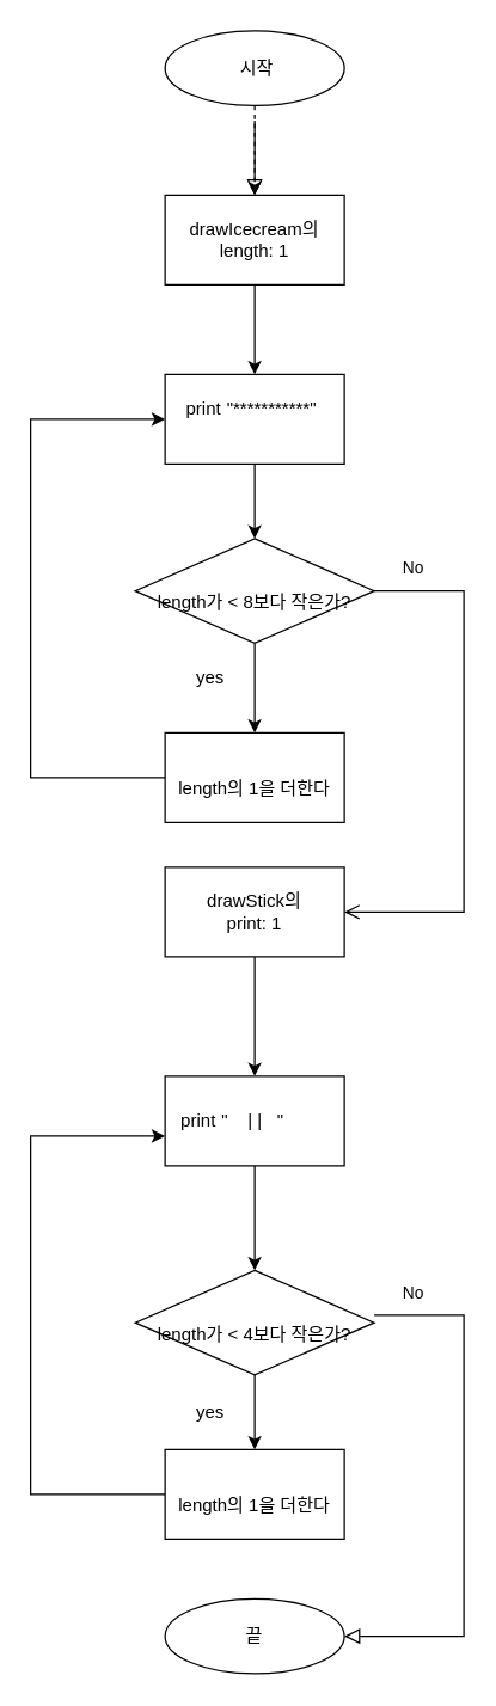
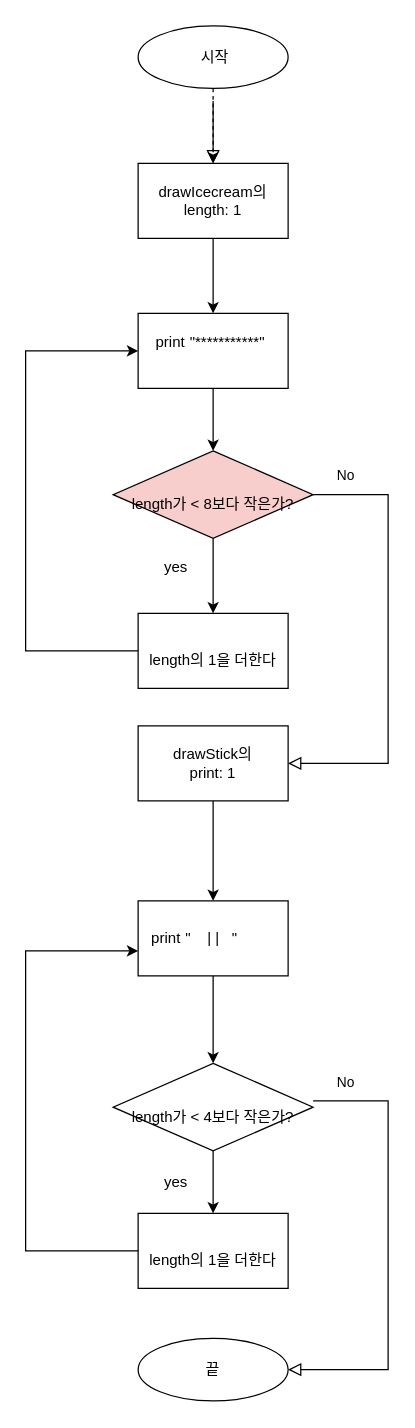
  <mxCell id="0" />
  <mxCell id="1" parent="0" />
  <mxCell id="2" value="" style="rounded=0;html=1;jettySize=auto;orthogonalLoop=1;fontSize=11;endArrow=block;endFill=0;endSize=8;strokeWidth=1;shadow=0;labelBackgroundColor=none;edgeStyle=orthogonalEdgeStyle;" parent="1" edge="1"><mxGeometry relative="1" as="geometry"><mxPoint x="170" y="80" as="sourcePoint" /><mxPoint x="170" y="130" as="targetPoint" /></mxGeometry></mxCell>
  <mxCell id="3" value="" style="edgeStyle=orthogonalEdgeStyle;rounded=0;orthogonalLoop=1;jettySize=auto;html=1;dashed=1;" edge="1" parent="1" source="4" target="6"><mxGeometry relative="1" as="geometry" /></mxCell>
  <mxCell id="4" value="&amp;nbsp;시작" style="ellipse;whiteSpace=wrap;html=1;" vertex="1" parent="1"><mxGeometry x="110" y="20" width="120" height="50" as="geometry" /></mxCell>
- <mxCell id="5" value="No" style="edgeStyle=orthogonalEdgeStyle;rounded=0;html=1;jettySize=auto;orthogonalLoop=1;fontSize=11;endArrow=open;endFill=0;endSize=8;strokeWidth=1;shadow=0;labelBackgroundColor=none;verticalAlign=middle;entryX=1;entryY=0.5;entryDx=0;entryDy=0;" parent="1" source="14" target="11" edge="1"><mxGeometry x="-0.851" y="15" relative="1" as="geometry"><mxPoint as="offset" /><mxPoint x="250" y="394.5" as="sourcePoint" /><mxPoint x="290" y="620" as="targetPoint" /><Array as="points"><mxPoint x="310" y="395" /><mxPoint x="310" y="610" /></Array></mxGeometry></mxCell>
+ <mxCell id="5" value="No" style="edgeStyle=orthogonalEdgeStyle;rounded=0;html=1;jettySize=auto;orthogonalLoop=1;fontSize=11;endArrow=block;endFill=0;endSize=8;strokeWidth=1;shadow=0;labelBackgroundColor=none;verticalAlign=middle;entryX=1;entryY=0.5;entryDx=0;entryDy=0;" parent="1" source="14" target="11" edge="1"><mxGeometry x="-0.851" y="15" relative="1" as="geometry"><mxPoint as="offset" /><mxPoint x="250" y="394.5" as="sourcePoint" /><mxPoint x="290" y="620" as="targetPoint" /><Array as="points"><mxPoint x="310" y="395" /><mxPoint x="310" y="610" /></Array></mxGeometry></mxCell>
  <mxCell id="6" value="drawIcecream의&lt;br&gt;length: 1" style="rounded=0;whiteSpace=wrap;html=1;" vertex="1" parent="1"><mxGeometry x="110" y="130" width="120" height="60" as="geometry" /></mxCell>
  <mxCell id="7" value="" style="endArrow=classic;html=1;rounded=0;entryX=0.5;entryY=0;entryDx=0;entryDy=0;exitX=0.5;exitY=1;exitDx=0;exitDy=0;" edge="1" parent="1" source="6"><mxGeometry width="50" height="50" relative="1" as="geometry"><mxPoint x="150" y="260" as="sourcePoint" /><mxPoint x="170" y="250" as="targetPoint" /></mxGeometry></mxCell>
  <mxCell id="8" value="" style="edgeStyle=orthogonalEdgeStyle;rounded=0;orthogonalLoop=1;jettySize=auto;html=1;" edge="1" parent="1" source="9" target="14"><mxGeometry relative="1" as="geometry" /></mxCell>
  <mxCell id="9" value="print&lt;span style=&quot;color: rgba(255, 255, 255, 0.85);&quot; class=&quot;s2&quot;&gt;(&lt;/span&gt;&quot;***********&quot;&lt;span style=&quot;color: rgba(255, 255, 255, 0.85);&quot; class=&quot;s2&quot;&gt;)&lt;br&gt;출력&lt;/span&gt;" style="rounded=0;whiteSpace=wrap;html=1;" vertex="1" parent="1"><mxGeometry x="110" y="250" width="120" height="60" as="geometry" /></mxCell>
  <mxCell id="10" value="" style="edgeStyle=orthogonalEdgeStyle;rounded=0;orthogonalLoop=1;jettySize=auto;html=1;" edge="1" parent="1" source="11" target="16"><mxGeometry relative="1" as="geometry" /></mxCell>
  <mxCell id="11" value="drawStick의&lt;br&gt;print: 1" style="rounded=0;whiteSpace=wrap;html=1;" vertex="1" parent="1"><mxGeometry x="110" y="580" width="120" height="60" as="geometry" /></mxCell>
  <mxCell id="12" value="" style="edgeStyle=orthogonalEdgeStyle;rounded=0;html=1;jettySize=auto;orthogonalLoop=1;fontSize=11;endArrow=block;endFill=0;endSize=8;strokeWidth=1;shadow=0;labelBackgroundColor=none;verticalAlign=middle;entryX=1;entryY=0.5;entryDx=0;entryDy=0;" edge="1" parent="1" target="14"><mxGeometry x="-0.851" y="15" relative="1" as="geometry"><mxPoint as="offset" /><mxPoint x="250" y="394.5" as="sourcePoint" /><mxPoint x="230" y="610" as="targetPoint" /></mxGeometry></mxCell>
  <mxCell id="13" value="" style="edgeStyle=orthogonalEdgeStyle;rounded=0;orthogonalLoop=1;jettySize=auto;html=1;" edge="1" parent="1" source="14" target="22"><mxGeometry relative="1" as="geometry" /></mxCell>
- <mxCell id="14" value="&lt;br&gt;length가 &amp;lt; 8보다 작은가?" style="rhombus;whiteSpace=wrap;html=1;" vertex="1" parent="1"><mxGeometry x="90" y="360" width="160" height="70" as="geometry" /></mxCell>
+ <mxCell id="14" value="&lt;br&gt;length가 &amp;lt; 8보다 작은가?" style="rhombus;whiteSpace=wrap;html=1;fillColor=#f8cecc;" vertex="1" parent="1"><mxGeometry x="90" y="360" width="160" height="70" as="geometry" /></mxCell>
  <mxCell id="15" value="" style="edgeStyle=orthogonalEdgeStyle;rounded=0;orthogonalLoop=1;jettySize=auto;html=1;" edge="1" parent="1" source="16" target="18"><mxGeometry relative="1" as="geometry" /></mxCell>
  <mxCell id="16" value="print&lt;span style=&quot;color: rgba(255, 255, 255, 0.85);&quot; class=&quot;s2&quot;&gt;(&lt;/span&gt;&quot;&lt;span class=&quot;Apple-converted-space&quot;&gt;&amp;nbsp; &amp;nbsp; &lt;/span&gt;| | &lt;span class=&quot;Apple-converted-space&quot;&gt;&amp;nbsp; &lt;/span&gt;&quot;&lt;span style=&quot;color: rgba(255, 255, 255, 0.85);&quot; class=&quot;s2&quot;&gt;) 출력&lt;/span&gt;" style="rounded=0;whiteSpace=wrap;html=1;" vertex="1" parent="1"><mxGeometry x="110" y="720" width="120" height="60" as="geometry" /></mxCell>
  <mxCell id="17" value="" style="edgeStyle=orthogonalEdgeStyle;rounded=0;orthogonalLoop=1;jettySize=auto;html=1;" edge="1" parent="1" source="18" target="24"><mxGeometry relative="1" as="geometry" /></mxCell>
  <mxCell id="18" value="&lt;br&gt;length가 &amp;lt; 4보다 작은가?" style="rhombus;whiteSpace=wrap;html=1;" vertex="1" parent="1"><mxGeometry x="90" y="850" width="160" height="70" as="geometry" /></mxCell>
  <mxCell id="19" value="No" style="edgeStyle=orthogonalEdgeStyle;rounded=0;html=1;jettySize=auto;orthogonalLoop=1;fontSize=11;endArrow=block;endFill=0;endSize=8;strokeWidth=1;shadow=0;labelBackgroundColor=none;verticalAlign=middle;entryX=1;entryY=0.5;entryDx=0;entryDy=0;" edge="1" parent="1"><mxGeometry x="-0.851" y="15" relative="1" as="geometry"><mxPoint as="offset" /><mxPoint x="250" y="880" as="sourcePoint" /><mxPoint x="230" y="1095" as="targetPoint" /><Array as="points"><mxPoint x="310" y="880" /><mxPoint x="310" y="1095" /></Array></mxGeometry></mxCell>
  <mxCell id="20" value="끝" style="ellipse;whiteSpace=wrap;html=1;" vertex="1" parent="1"><mxGeometry x="110" y="1070" width="120" height="50" as="geometry" /></mxCell>
  <mxCell id="21" value="" style="edgeStyle=orthogonalEdgeStyle;rounded=0;orthogonalLoop=1;jettySize=auto;html=1;entryX=0;entryY=0.5;entryDx=0;entryDy=0;exitX=0;exitY=0.5;exitDx=0;exitDy=0;" edge="1" parent="1" source="22" target="9"><mxGeometry relative="1" as="geometry"><mxPoint x="90" y="520" as="sourcePoint" /><mxPoint x="60" y="290" as="targetPoint" /><Array as="points"><mxPoint x="20" y="520" /><mxPoint x="20" y="280" /></Array></mxGeometry></mxCell>
  <mxCell id="22" value="&lt;br&gt;length의 1을 더한다" style="rounded=0;whiteSpace=wrap;html=1;" vertex="1" parent="1"><mxGeometry x="110" y="490" width="120" height="60" as="geometry" /></mxCell>
  <mxCell id="23" value="yes" style="text;html=1;align=center;verticalAlign=middle;resizable=0;points=[];autosize=1;strokeColor=none;fillColor=none;" vertex="1" parent="1"><mxGeometry x="120" y="438" width="40" height="30" as="geometry" /></mxCell>
  <mxCell id="24" value="&lt;br&gt;length의 1을 더한다" style="rounded=0;whiteSpace=wrap;html=1;" vertex="1" parent="1"><mxGeometry x="110" y="970" width="120" height="60" as="geometry" /></mxCell>
  <mxCell id="25" value="yes" style="text;html=1;align=center;verticalAlign=middle;resizable=0;points=[];autosize=1;strokeColor=none;fillColor=none;" vertex="1" parent="1"><mxGeometry x="120" y="930" width="40" height="30" as="geometry" /></mxCell>
  <mxCell id="26" value="" style="edgeStyle=orthogonalEdgeStyle;rounded=0;orthogonalLoop=1;jettySize=auto;html=1;entryX=0;entryY=0.5;entryDx=0;entryDy=0;exitX=0;exitY=0.5;exitDx=0;exitDy=0;" edge="1" parent="1"><mxGeometry relative="1" as="geometry"><mxPoint x="110" y="1000" as="sourcePoint" /><mxPoint x="110" y="760" as="targetPoint" /><Array as="points"><mxPoint x="20" y="1000" /><mxPoint x="20" y="760" /></Array></mxGeometry></mxCell>
